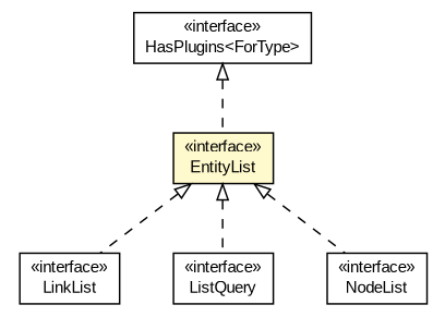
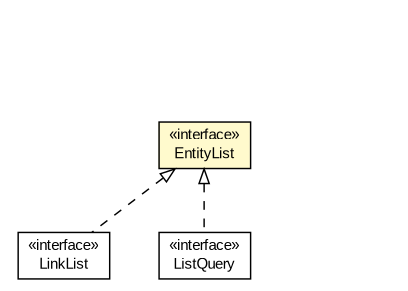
  digraph {
    nodesep=0.25
    ranksep=0.5
    node [fontcolor=black fontname=arial fontsize=10.0 shape=plaintext]
    edge [arrowtail=empty dir=back fontname=arial fontsize=10 headport=p labelfontname=arial labelfontsize=10 style=dashed tailport=p]
    n1 [label=<<table title="io.nextweb.EntityList" border="0" cellborder="1" cellspacing="0" cellpadding="2" port="p" bgcolor="lemonChiffon" href="./EntityList.html"> 		<tr><td><table border="0" cellspacing="0" cellpadding="1"> <tr><td align="center" balign="center"> &#171;interface&#187; </td></tr> <tr><td align="center" balign="center"> EntityList </td></tr> 		</table></td></tr> 		</table>>]
    n2 [label=<<table title="io.nextweb.LinkList" border="0" cellborder="1" cellspacing="0" cellpadding="2" port="p" href="./LinkList.html"> 		<tr><td><table border="0" cellspacing="0" cellpadding="1"> <tr><td align="center" balign="center"> &#171;interface&#187; </td></tr> <tr><td align="center" balign="center"> LinkList </td></tr> 		</table></td></tr> 		</table>>]
    n3 [label=<<table title="io.nextweb.ListQuery" border="0" cellborder="1" cellspacing="0" cellpadding="2" port="p" href="./ListQuery.html"> 		<tr><td><table border="0" cellspacing="0" cellpadding="1"> <tr><td align="center" balign="center"> &#171;interface&#187; </td></tr> <tr><td align="center" balign="center"> ListQuery </td></tr> 		</table></td></tr> 		</table>>]
-   n4 [label=<<table title="io.nextweb.NodeList" border="0" cellborder="1" cellspacing="0" cellpadding="2" port="p" href="./NodeList.html"> 		<tr><td><table border="0" cellspacing="0" cellpadding="1"> <tr><td align="center" balign="center"> &#171;interface&#187; </td></tr> <tr><td align="center" balign="center"> NodeList </td></tr> 		</table></td></tr> 		</table>>]
-   n5 [label=<<table title="io.nextweb.plugins.HasPlugins" border="0" cellborder="1" cellspacing="0" cellpadding="2" port="p" href="./plugins/HasPlugins.html"> 		<tr><td><table border="0" cellspacing="0" cellpadding="1"> <tr><td align="center" balign="center"> &#171;interface&#187; </td></tr> <tr><td align="center" balign="center"> HasPlugins&lt;ForType&gt; </td></tr> 		</table></td></tr> 		</table>>]
    n1 -> n2
    n1 -> n3
-   n1 -> n4
-   n5 -> n1
  }
